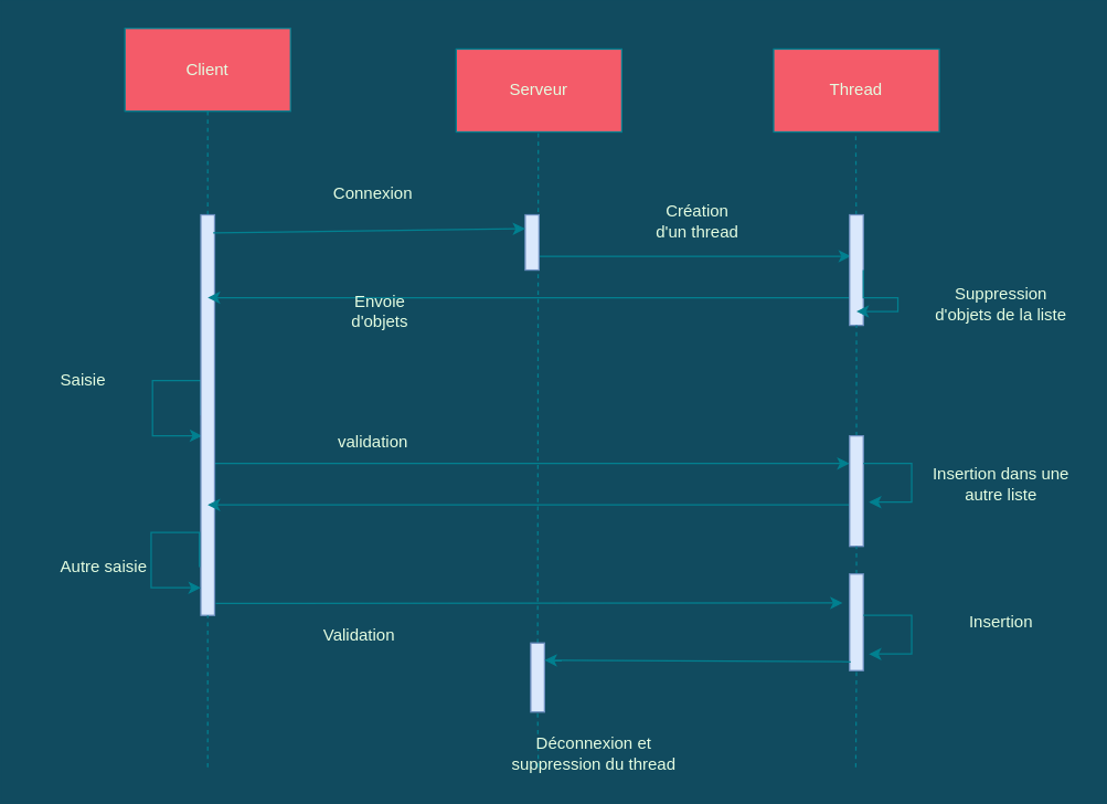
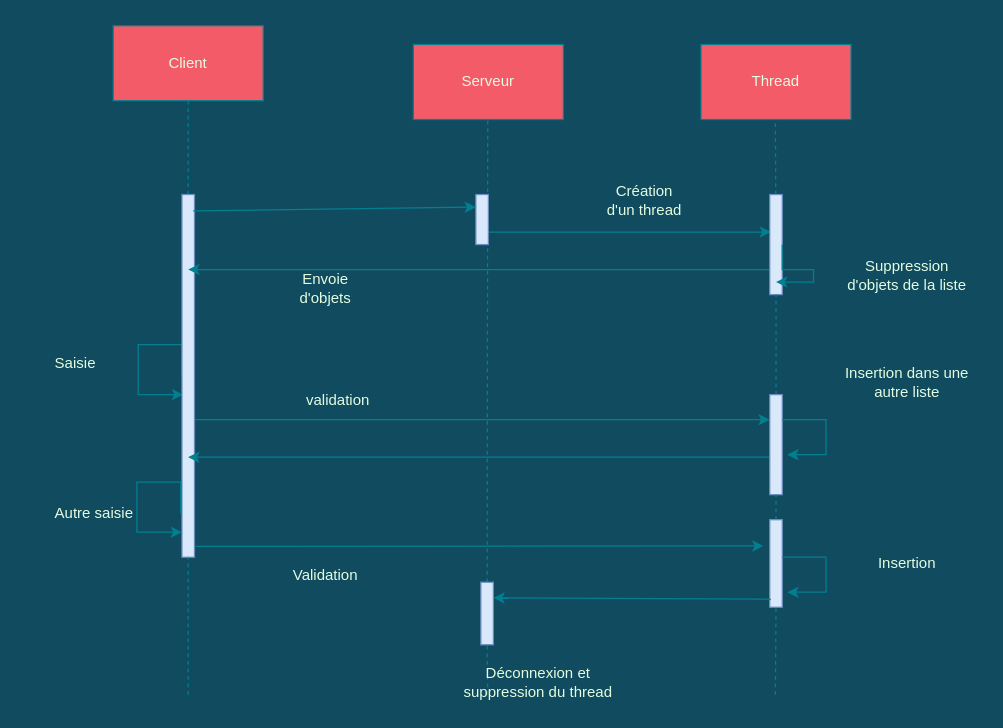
  <mxCell id="0" />
  <mxCell id="1" parent="0" />
  <mxCell id="2" value="Client" style="rounded=0;whiteSpace=wrap;html=1;fillColor=#F45B69;strokeColor=#028090;fontColor=#E4FDE1;" vertex="1" parent="1"><mxGeometry x="90" y="20" width="120" height="60" as="geometry" /></mxCell>
  <mxCell id="3" value="Serveur" style="rounded=0;whiteSpace=wrap;html=1;fillColor=#F45B69;strokeColor=#028090;fontColor=#E4FDE1;" vertex="1" parent="1"><mxGeometry x="330" y="35" width="120" height="60" as="geometry" /></mxCell>
  <mxCell id="4" value="Thread" style="rounded=0;whiteSpace=wrap;html=1;fillColor=#F45B69;strokeColor=#028090;fontColor=#E4FDE1;" vertex="1" parent="1"><mxGeometry x="560" y="35" width="120" height="60" as="geometry" /></mxCell>
  <mxCell id="5" value="" style="endArrow=none;dashed=1;html=1;rounded=0;entryX=0.5;entryY=1;entryDx=0;entryDy=0;labelBackgroundColor=#114B5F;strokeColor=#028090;fontColor=#E4FDE1;startArrow=none;" edge="1" parent="1" source="10" target="2"><mxGeometry width="50" height="50" relative="1" as="geometry"><mxPoint x="150" y="555" as="sourcePoint" /><mxPoint x="360" y="365" as="targetPoint" /></mxGeometry></mxCell>
  <mxCell id="6" value="" style="endArrow=none;dashed=1;html=1;rounded=0;entryX=0.5;entryY=1;entryDx=0;entryDy=0;labelBackgroundColor=#114B5F;strokeColor=#028090;fontColor=#E4FDE1;startArrow=none;" edge="1" parent="1" source="31"><mxGeometry width="50" height="50" relative="1" as="geometry"><mxPoint x="389.5" y="555" as="sourcePoint" /><mxPoint x="389.5" y="95" as="targetPoint" /></mxGeometry></mxCell>
  <mxCell id="7" value="" style="endArrow=none;dashed=1;html=1;rounded=0;entryX=0.5;entryY=1;entryDx=0;entryDy=0;labelBackgroundColor=#114B5F;strokeColor=#028090;fontColor=#E4FDE1;startArrow=none;" edge="1" parent="1" source="17"><mxGeometry width="50" height="50" relative="1" as="geometry"><mxPoint x="619.5" y="555" as="sourcePoint" /><mxPoint x="619.5" y="95" as="targetPoint" /></mxGeometry></mxCell>
  <mxCell id="8" style="edgeStyle=orthogonalEdgeStyle;rounded=0;orthogonalLoop=1;jettySize=auto;html=1;exitX=1;exitY=0.75;exitDx=0;exitDy=0;strokeColor=#028090;fontColor=#E4FDE1;startSize=8;fillColor=#F45B69;entryX=0;entryY=0.25;entryDx=0;entryDy=0;" edge="1" parent="1" source="10" target="24"><mxGeometry relative="1" as="geometry"><mxPoint x="610" y="335" as="targetPoint" /><Array as="points"><mxPoint x="155" y="335" /></Array></mxGeometry></mxCell>
  <mxCell id="9" style="edgeStyle=orthogonalEdgeStyle;rounded=0;orthogonalLoop=1;jettySize=auto;html=1;exitX=0;exitY=0.5;exitDx=0;exitDy=0;strokeColor=#028090;fontColor=#E4FDE1;startSize=8;fillColor=#F45B69;entryX=0.1;entryY=0.552;entryDx=0;entryDy=0;entryPerimeter=0;" edge="1" parent="1" source="10" target="10"><mxGeometry relative="1" as="geometry"><mxPoint x="140" y="365" as="targetPoint" /><Array as="points"><mxPoint x="145" y="275" /><mxPoint x="110" y="275" /><mxPoint x="110" y="315" /><mxPoint x="140" y="315" /><mxPoint x="140" y="315" /></Array></mxGeometry></mxCell>
  <mxCell id="10" value="" style="rounded=0;whiteSpace=wrap;html=1;fillColor=#dae8fc;strokeColor=#6c8ebf;" vertex="1" parent="1"><mxGeometry x="145" y="155" width="10" height="290" as="geometry" /></mxCell>
  <mxCell id="11" value="" style="endArrow=none;dashed=1;html=1;rounded=0;entryX=0.5;entryY=1;entryDx=0;entryDy=0;labelBackgroundColor=#114B5F;strokeColor=#028090;fontColor=#E4FDE1;" edge="1" parent="1" target="10"><mxGeometry width="50" height="50" relative="1" as="geometry"><mxPoint x="150" y="555" as="sourcePoint" /><mxPoint x="150" y="95" as="targetPoint" /></mxGeometry></mxCell>
  <mxCell id="12" style="edgeStyle=orthogonalEdgeStyle;rounded=0;orthogonalLoop=1;jettySize=auto;html=1;exitX=1;exitY=0.75;exitDx=0;exitDy=0;entryX=0.1;entryY=0.375;entryDx=0;entryDy=0;entryPerimeter=0;strokeColor=#028090;fontColor=#E4FDE1;startSize=8;fillColor=#F45B69;" edge="1" parent="1" source="13" target="17"><mxGeometry relative="1" as="geometry" /></mxCell>
  <mxCell id="13" value="" style="rounded=0;whiteSpace=wrap;html=1;fillColor=#dae8fc;strokeColor=#6c8ebf;" vertex="1" parent="1"><mxGeometry x="380" y="155" width="10" height="40" as="geometry" /></mxCell>
  <mxCell id="14" value="" style="endArrow=classic;html=1;rounded=0;strokeColor=#028090;fontColor=#E4FDE1;startSize=8;fillColor=#F45B69;entryX=0;entryY=0.25;entryDx=0;entryDy=0;exitX=0.9;exitY=0.045;exitDx=0;exitDy=0;exitPerimeter=0;" edge="1" parent="1" source="10" target="13"><mxGeometry width="50" height="50" relative="1" as="geometry"><mxPoint x="160" y="165" as="sourcePoint" /><mxPoint x="420" y="355" as="targetPoint" /></mxGeometry></mxCell>
- <mxCell id="15" value="Connexion" style="text;html=1;strokeColor=none;fillColor=none;align=center;verticalAlign=middle;whiteSpace=wrap;rounded=0;fontColor=#E4FDE1;" vertex="1" parent="1"><mxGeometry x="240" y="125" width="60" height="30" as="geometry" /></mxCell>
  <mxCell id="16" style="edgeStyle=orthogonalEdgeStyle;rounded=0;orthogonalLoop=1;jettySize=auto;html=1;exitX=0;exitY=0.75;exitDx=0;exitDy=0;strokeColor=#028090;fontColor=#E4FDE1;startSize=8;fillColor=#F45B69;" edge="1" parent="1" source="17"><mxGeometry relative="1" as="geometry"><mxPoint x="150" y="215" as="targetPoint" /><Array as="points"><mxPoint x="540" y="215" /><mxPoint x="540" y="215" /></Array></mxGeometry></mxCell>
  <mxCell id="17" value="" style="rounded=0;whiteSpace=wrap;html=1;fillColor=#dae8fc;strokeColor=#6c8ebf;" vertex="1" parent="1"><mxGeometry x="615" y="155" width="10" height="80" as="geometry" /></mxCell>
  <mxCell id="18" value="" style="endArrow=none;dashed=1;html=1;rounded=0;entryX=0.5;entryY=1;entryDx=0;entryDy=0;labelBackgroundColor=#114B5F;strokeColor=#028090;fontColor=#E4FDE1;startArrow=none;" edge="1" parent="1" source="24" target="17"><mxGeometry width="50" height="50" relative="1" as="geometry"><mxPoint x="619.5" y="555" as="sourcePoint" /><mxPoint x="619.5" y="95" as="targetPoint" /></mxGeometry></mxCell>
  <mxCell id="19" style="edgeStyle=orthogonalEdgeStyle;rounded=0;orthogonalLoop=1;jettySize=auto;html=1;exitX=1;exitY=0.5;exitDx=0;exitDy=0;strokeColor=#028090;fontColor=#E4FDE1;startSize=8;fillColor=#F45B69;" edge="1" parent="1" source="17"><mxGeometry relative="1" as="geometry"><mxPoint x="620" y="225" as="targetPoint" /><Array as="points"><mxPoint x="625" y="215" /><mxPoint x="650" y="215" /><mxPoint x="650" y="225" /></Array></mxGeometry></mxCell>
- <mxCell id="20" value="Envoie d'objets" style="text;html=1;strokeColor=none;fillColor=none;align=center;verticalAlign=middle;whiteSpace=wrap;rounded=0;fontColor=#E4FDE1;" vertex="1" parent="1"><mxGeometry x="245" y="210" width="60" height="30" as="geometry" /></mxCell>
+ <mxCell id="20" value="Envoie d'objets" style="text;html=1;strokeColor=none;fillColor=none;align=center;verticalAlign=middle;whiteSpace=wrap;rounded=0;fontColor=#E4FDE1;" vertex="1" parent="1"><mxGeometry x="230" y="215" width="60" height="30" as="geometry" /></mxCell>
  <mxCell id="21" value="Suppression d'objets de la liste" style="text;html=1;strokeColor=none;fillColor=none;align=center;verticalAlign=middle;whiteSpace=wrap;rounded=0;fontColor=#E4FDE1;" vertex="1" parent="1"><mxGeometry x="670" y="205" width="110" height="30" as="geometry" /></mxCell>
- <mxCell id="22" value="Création d'un thread" style="text;html=1;strokeColor=none;fillColor=none;align=center;verticalAlign=middle;whiteSpace=wrap;rounded=0;fontColor=#E4FDE1;" vertex="1" parent="1"><mxGeometry x="470" y="145" width="70" height="30" as="geometry" /></mxCell>
+ <mxCell id="22" value="Création d'un thread" style="text;html=1;strokeColor=none;fillColor=none;align=center;verticalAlign=middle;whiteSpace=wrap;rounded=0;fontColor=#E4FDE1;" vertex="1" parent="1"><mxGeometry x="480" y="145" width="70" height="30" as="geometry" /></mxCell>
  <mxCell id="23" style="edgeStyle=orthogonalEdgeStyle;rounded=0;orthogonalLoop=1;jettySize=auto;html=1;exitX=0;exitY=0.75;exitDx=0;exitDy=0;strokeColor=#028090;fontColor=#E4FDE1;startSize=8;fillColor=#F45B69;" edge="1" parent="1" source="24"><mxGeometry relative="1" as="geometry"><mxPoint x="150" y="365" as="targetPoint" /><Array as="points"><mxPoint x="615" y="365" /><mxPoint x="160" y="365" /></Array></mxGeometry></mxCell>
  <mxCell id="24" value="" style="rounded=0;whiteSpace=wrap;html=1;fillColor=#dae8fc;strokeColor=#6c8ebf;" vertex="1" parent="1"><mxGeometry x="615" y="315" width="10" height="80" as="geometry" /></mxCell>
  <mxCell id="25" value="" style="endArrow=none;dashed=1;html=1;rounded=0;entryX=0.5;entryY=1;entryDx=0;entryDy=0;labelBackgroundColor=#114B5F;strokeColor=#028090;fontColor=#E4FDE1;startArrow=none;" edge="1" parent="1" source="28" target="24"><mxGeometry width="50" height="50" relative="1" as="geometry"><mxPoint x="619.5" y="555" as="sourcePoint" /><mxPoint x="620" y="235" as="targetPoint" /></mxGeometry></mxCell>
  <mxCell id="26" style="edgeStyle=orthogonalEdgeStyle;rounded=0;orthogonalLoop=1;jettySize=auto;html=1;exitX=1;exitY=0.25;exitDx=0;exitDy=0;entryX=1.4;entryY=0.6;entryDx=0;entryDy=0;entryPerimeter=0;strokeColor=#028090;fontColor=#E4FDE1;startSize=8;fillColor=#F45B69;" edge="1" parent="1" source="24" target="24"><mxGeometry relative="1" as="geometry"><Array as="points"><mxPoint x="660" y="335" /><mxPoint x="660" y="363" /></Array></mxGeometry></mxCell>
  <mxCell id="27" style="edgeStyle=orthogonalEdgeStyle;rounded=0;orthogonalLoop=1;jettySize=auto;html=1;exitX=0;exitY=0.5;exitDx=0;exitDy=0;strokeColor=#028090;fontColor=#E4FDE1;startSize=8;fillColor=#F45B69;entryX=0.1;entryY=0.552;entryDx=0;entryDy=0;entryPerimeter=0;" edge="1" parent="1"><mxGeometry relative="1" as="geometry"><mxPoint x="145" y="425.08" as="targetPoint" /><mxPoint x="144" y="410" as="sourcePoint" /><Array as="points"><mxPoint x="144" y="385" /><mxPoint x="109" y="385" /><mxPoint x="109" y="425" /><mxPoint x="139" y="425" /><mxPoint x="139" y="425" /></Array></mxGeometry></mxCell>
  <mxCell id="28" value="" style="rounded=0;whiteSpace=wrap;html=1;fillColor=#dae8fc;strokeColor=#6c8ebf;" vertex="1" parent="1"><mxGeometry x="615" y="415" width="10" height="70" as="geometry" /></mxCell>
  <mxCell id="29" value="" style="endArrow=none;dashed=1;html=1;rounded=0;entryX=0.5;entryY=1;entryDx=0;entryDy=0;labelBackgroundColor=#114B5F;strokeColor=#028090;fontColor=#E4FDE1;" edge="1" parent="1" target="28"><mxGeometry width="50" height="50" relative="1" as="geometry"><mxPoint x="619.5" y="555" as="sourcePoint" /><mxPoint x="620" y="395" as="targetPoint" /></mxGeometry></mxCell>
  <mxCell id="30" value="" style="endArrow=classic;html=1;rounded=0;strokeColor=#028090;fontColor=#E4FDE1;startSize=8;fillColor=#F45B69;exitX=1.08;exitY=0.97;exitDx=0;exitDy=0;exitPerimeter=0;" edge="1" parent="1" source="10"><mxGeometry width="50" height="50" relative="1" as="geometry"><mxPoint x="280" y="385" as="sourcePoint" /><mxPoint x="610" y="436" as="targetPoint" /></mxGeometry></mxCell>
  <mxCell id="31" value="" style="rounded=0;whiteSpace=wrap;html=1;fillColor=#dae8fc;strokeColor=#6c8ebf;" vertex="1" parent="1"><mxGeometry x="384" y="465" width="10" height="50" as="geometry" /></mxCell>
  <mxCell id="32" value="" style="endArrow=none;dashed=1;html=1;rounded=0;entryX=0.5;entryY=1;entryDx=0;entryDy=0;labelBackgroundColor=#114B5F;strokeColor=#028090;fontColor=#E4FDE1;" edge="1" parent="1" target="31"><mxGeometry width="50" height="50" relative="1" as="geometry"><mxPoint x="389.5" y="555" as="sourcePoint" /><mxPoint x="389.5" y="95" as="targetPoint" /></mxGeometry></mxCell>
  <mxCell id="33" value="" style="endArrow=classic;html=1;rounded=0;strokeColor=#028090;fontColor=#E4FDE1;startSize=8;fillColor=#F45B69;entryX=1;entryY=0.25;entryDx=0;entryDy=0;exitX=0.08;exitY=0.909;exitDx=0;exitDy=0;exitPerimeter=0;" edge="1" parent="1" source="28" target="31"><mxGeometry width="50" height="50" relative="1" as="geometry"><mxPoint x="610" y="478" as="sourcePoint" /><mxPoint x="330" y="365" as="targetPoint" /></mxGeometry></mxCell>
  <mxCell id="34" value="validation" style="text;html=1;strokeColor=none;fillColor=none;align=center;verticalAlign=middle;whiteSpace=wrap;rounded=0;fontColor=#E4FDE1;" vertex="1" parent="1"><mxGeometry x="200" y="305" width="140" height="30" as="geometry" /></mxCell>
- <mxCell id="35" value="Saisie" style="text;html=1;strokeColor=none;fillColor=none;align=center;verticalAlign=middle;whiteSpace=wrap;rounded=0;fontColor=#E4FDE1;" vertex="1" parent="1"><mxGeometry x="20" y="260" width="80" height="30" as="geometry" /></mxCell>
+ <mxCell id="35" value="Saisie" style="text;html=1;strokeColor=none;fillColor=none;align=center;verticalAlign=middle;whiteSpace=wrap;rounded=0;fontColor=#E4FDE1;" vertex="1" parent="1"><mxGeometry x="20" y="275" width="80" height="30" as="geometry" /></mxCell>
  <mxCell id="36" value="Autre saisie" style="text;html=1;strokeColor=none;fillColor=none;align=center;verticalAlign=middle;whiteSpace=wrap;rounded=0;fontColor=#E4FDE1;" vertex="1" parent="1"><mxGeometry x="35" y="395" width="80" height="30" as="geometry" /></mxCell>
  <mxCell id="37" value="Validation" style="text;html=1;strokeColor=none;fillColor=none;align=center;verticalAlign=middle;whiteSpace=wrap;rounded=0;fontColor=#E4FDE1;" vertex="1" parent="1"><mxGeometry x="190" y="445" width="140" height="30" as="geometry" /></mxCell>
- <mxCell id="38" value="Insertion dans une autre liste" style="text;html=1;strokeColor=none;fillColor=none;align=center;verticalAlign=middle;whiteSpace=wrap;rounded=0;fontColor=#E4FDE1;" vertex="1" parent="1"><mxGeometry x="670" y="335" width="110" height="30" as="geometry" /></mxCell>
+ <mxCell id="38" value="Insertion dans une autre liste" style="text;html=1;strokeColor=none;fillColor=none;align=center;verticalAlign=middle;whiteSpace=wrap;rounded=0;fontColor=#E4FDE1;" vertex="1" parent="1"><mxGeometry x="670" y="290" width="110" height="30" as="geometry" /></mxCell>
  <mxCell id="39" style="edgeStyle=orthogonalEdgeStyle;rounded=0;orthogonalLoop=1;jettySize=auto;html=1;exitX=1;exitY=0.25;exitDx=0;exitDy=0;entryX=1.4;entryY=0.6;entryDx=0;entryDy=0;entryPerimeter=0;strokeColor=#028090;fontColor=#E4FDE1;startSize=8;fillColor=#F45B69;" edge="1" parent="1"><mxGeometry relative="1" as="geometry"><mxPoint x="625" y="445" as="sourcePoint" /><mxPoint x="629" y="473" as="targetPoint" /><Array as="points"><mxPoint x="660" y="445" /><mxPoint x="660" y="473" /></Array></mxGeometry></mxCell>
  <mxCell id="40" value="Insertion" style="text;html=1;strokeColor=none;fillColor=none;align=center;verticalAlign=middle;whiteSpace=wrap;rounded=0;fontColor=#E4FDE1;" vertex="1" parent="1"><mxGeometry x="670" y="435" width="110" height="30" as="geometry" /></mxCell>
  <mxCell id="41" value="Déconnexion et suppression du thread" style="text;html=1;strokeColor=none;fillColor=none;align=center;verticalAlign=middle;whiteSpace=wrap;rounded=0;fontColor=#E4FDE1;" vertex="1" parent="1"><mxGeometry x="360" y="530" width="140" height="30" as="geometry" /></mxCell>
